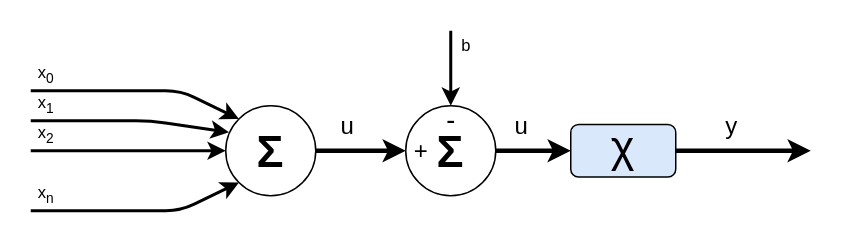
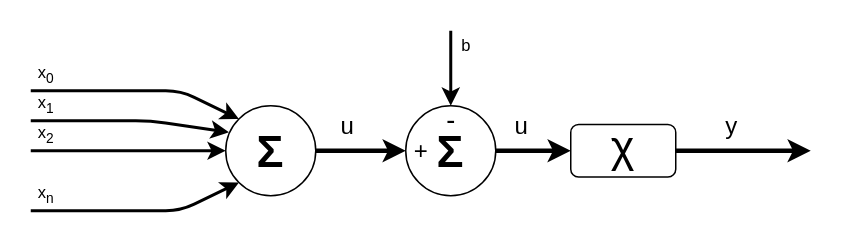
  <mxCell id="0" />
  <mxCell id="1" parent="0" />
  <mxCell id="2" value="&lt;b&gt;&lt;font style=&quot;font-size: 30px&quot;&gt;Σ&lt;/font&gt;&lt;/b&gt;" style="ellipse;whiteSpace=wrap;html=1;aspect=fixed;" vertex="1" parent="1"><mxGeometry x="150" y="70" width="60" height="60" as="geometry" /></mxCell>
  <mxCell id="3" value="x&lt;sub&gt;0&lt;/sub&gt;" style="curved=0;endArrow=classic;html=1;entryX=0;entryY=0;entryDx=0;entryDy=0;strokeWidth=2;" edge="1" parent="1" target="2"><mxGeometry x="-0.86" y="10" width="50" height="50" relative="1" as="geometry"><mxPoint x="20" y="60" as="sourcePoint" /><mxPoint x="130" y="10" as="targetPoint" /><Array as="points"><mxPoint x="80" y="60" /><mxPoint x="120" y="60" /></Array><mxPoint as="offset" /></mxGeometry></mxCell>
  <mxCell id="4" value="x&lt;sub&gt;1&lt;/sub&gt;" style="curved=0;endArrow=classic;html=1;entryX=0.036;entryY=0.295;entryDx=0;entryDy=0;strokeWidth=2;entryPerimeter=0;" edge="1" parent="1" target="2"><mxGeometry x="-0.849" y="10" width="50" height="50" relative="1" as="geometry"><mxPoint x="20" y="80" as="sourcePoint" /><mxPoint x="138.787" y="98.787" as="targetPoint" /><Array as="points"><mxPoint x="60" y="80" /><mxPoint x="100" y="80" /></Array><mxPoint as="offset" /></mxGeometry></mxCell>
  <mxCell id="5" value="x&lt;sub&gt;2&lt;/sub&gt;" style="endArrow=classic;html=1;strokeWidth=2;entryX=0;entryY=0.5;entryDx=0;entryDy=0;" edge="1" parent="1" target="2"><mxGeometry x="-0.846" y="10" width="50" height="50" relative="1" as="geometry"><mxPoint x="20" y="100" as="sourcePoint" /><mxPoint x="110" y="120" as="targetPoint" /><mxPoint as="offset" /></mxGeometry></mxCell>
  <mxCell id="6" value="x&lt;sub&gt;n&lt;/sub&gt;" style="curved=0;endArrow=classic;html=1;entryX=0;entryY=1;entryDx=0;entryDy=0;strokeWidth=2;" edge="1" parent="1" target="2"><mxGeometry x="-0.86" y="10" width="50" height="50" relative="1" as="geometry"><mxPoint x="20" y="140" as="sourcePoint" /><mxPoint x="158.787" y="158.787" as="targetPoint" /><Array as="points"><mxPoint x="80" y="140" /><mxPoint x="120" y="140" /></Array><mxPoint as="offset" /></mxGeometry></mxCell>
  <mxCell id="7" value="" style="endArrow=classic;html=1;strokeWidth=3;exitX=1;exitY=0.5;exitDx=0;exitDy=0;" edge="1" parent="1" source="2"><mxGeometry width="50" height="50" relative="1" as="geometry"><mxPoint x="280" y="120" as="sourcePoint" /><mxPoint x="270" y="100" as="targetPoint" /></mxGeometry></mxCell>
  <mxCell id="8" value="u" style="edgeLabel;html=1;align=center;verticalAlign=middle;resizable=0;points=[];fontSize=16;" vertex="1" connectable="0" parent="7"><mxGeometry x="-0.468" relative="1" as="geometry"><mxPoint x="4.29" y="-17.5" as="offset" /></mxGeometry></mxCell>
  <mxCell id="9" value="&lt;b&gt;&lt;font style=&quot;font-size: 30px&quot;&gt;Σ&lt;/font&gt;&lt;/b&gt;" style="ellipse;whiteSpace=wrap;html=1;aspect=fixed;" vertex="1" parent="1"><mxGeometry x="270" y="70" width="60" height="60" as="geometry" /></mxCell>
  <mxCell id="10" value="b" style="endArrow=classic;html=1;strokeWidth=2;entryX=0.5;entryY=0;entryDx=0;entryDy=0;" edge="1" parent="1" target="9"><mxGeometry x="-0.6" y="10" width="50" height="50" relative="1" as="geometry"><mxPoint x="300" y="20" as="sourcePoint" /><mxPoint x="320" y="0" as="targetPoint" /><Array as="points"><mxPoint x="300" y="50" /></Array><mxPoint as="offset" /></mxGeometry></mxCell>
- <mxCell id="11" value="&lt;font style=&quot;font-size: 30px&quot;&gt;χ&lt;/font&gt;" style="rounded=1;whiteSpace=wrap;html=1;verticalAlign=bottom;fillColor=#dae8fc;" vertex="1" parent="1"><mxGeometry x="380" y="82.5" width="70" height="35" as="geometry" /></mxCell>
+ <mxCell id="11" value="&lt;font style=&quot;font-size: 30px&quot;&gt;χ&lt;/font&gt;" style="rounded=1;whiteSpace=wrap;html=1;verticalAlign=bottom;" vertex="1" parent="1"><mxGeometry x="380" y="82.5" width="70" height="35" as="geometry" /></mxCell>
  <mxCell id="12" value="" style="endArrow=classic;html=1;strokeWidth=3;exitX=1;exitY=0.5;exitDx=0;exitDy=0;entryX=0;entryY=0.5;entryDx=0;entryDy=0;" edge="1" parent="1" source="9" target="11"><mxGeometry width="50" height="50" relative="1" as="geometry"><mxPoint x="350" y="190" as="sourcePoint" /><mxPoint x="400" y="140" as="targetPoint" /></mxGeometry></mxCell>
  <mxCell id="13" value="u" style="edgeLabel;html=1;align=center;verticalAlign=middle;resizable=0;points=[];fontSize=16;" vertex="1" connectable="0" parent="12"><mxGeometry x="-0.362" y="3" relative="1" as="geometry"><mxPoint y="-14.5" as="offset" /></mxGeometry></mxCell>
  <mxCell id="14" value="" style="endArrow=classic;html=1;strokeWidth=3;exitX=1;exitY=0.5;exitDx=0;exitDy=0;" edge="1" parent="1" source="11"><mxGeometry width="50" height="50" relative="1" as="geometry"><mxPoint x="480" y="130" as="sourcePoint" /><mxPoint x="540" y="100" as="targetPoint" /></mxGeometry></mxCell>
  <mxCell id="15" value="y" style="edgeLabel;html=1;align=center;verticalAlign=middle;resizable=0;points=[];fontSize=16;" vertex="1" connectable="0" parent="14"><mxGeometry x="-0.201" relative="1" as="geometry"><mxPoint y="-17.5" as="offset" /></mxGeometry></mxCell>
  <mxCell id="16" value="+" style="text;html=1;align=center;verticalAlign=middle;resizable=0;points=[];autosize=1;fontSize=16;" vertex="1" parent="1"><mxGeometry x="270" y="90" width="20" height="20" as="geometry" /></mxCell>
  <mxCell id="17" value="&lt;font style=&quot;font-size: 18px&quot;&gt;-&lt;/font&gt;" style="text;html=1;align=center;verticalAlign=middle;resizable=0;points=[];autosize=1;" vertex="1" parent="1"><mxGeometry x="290" y="70" width="20" height="20" as="geometry" /></mxCell>
